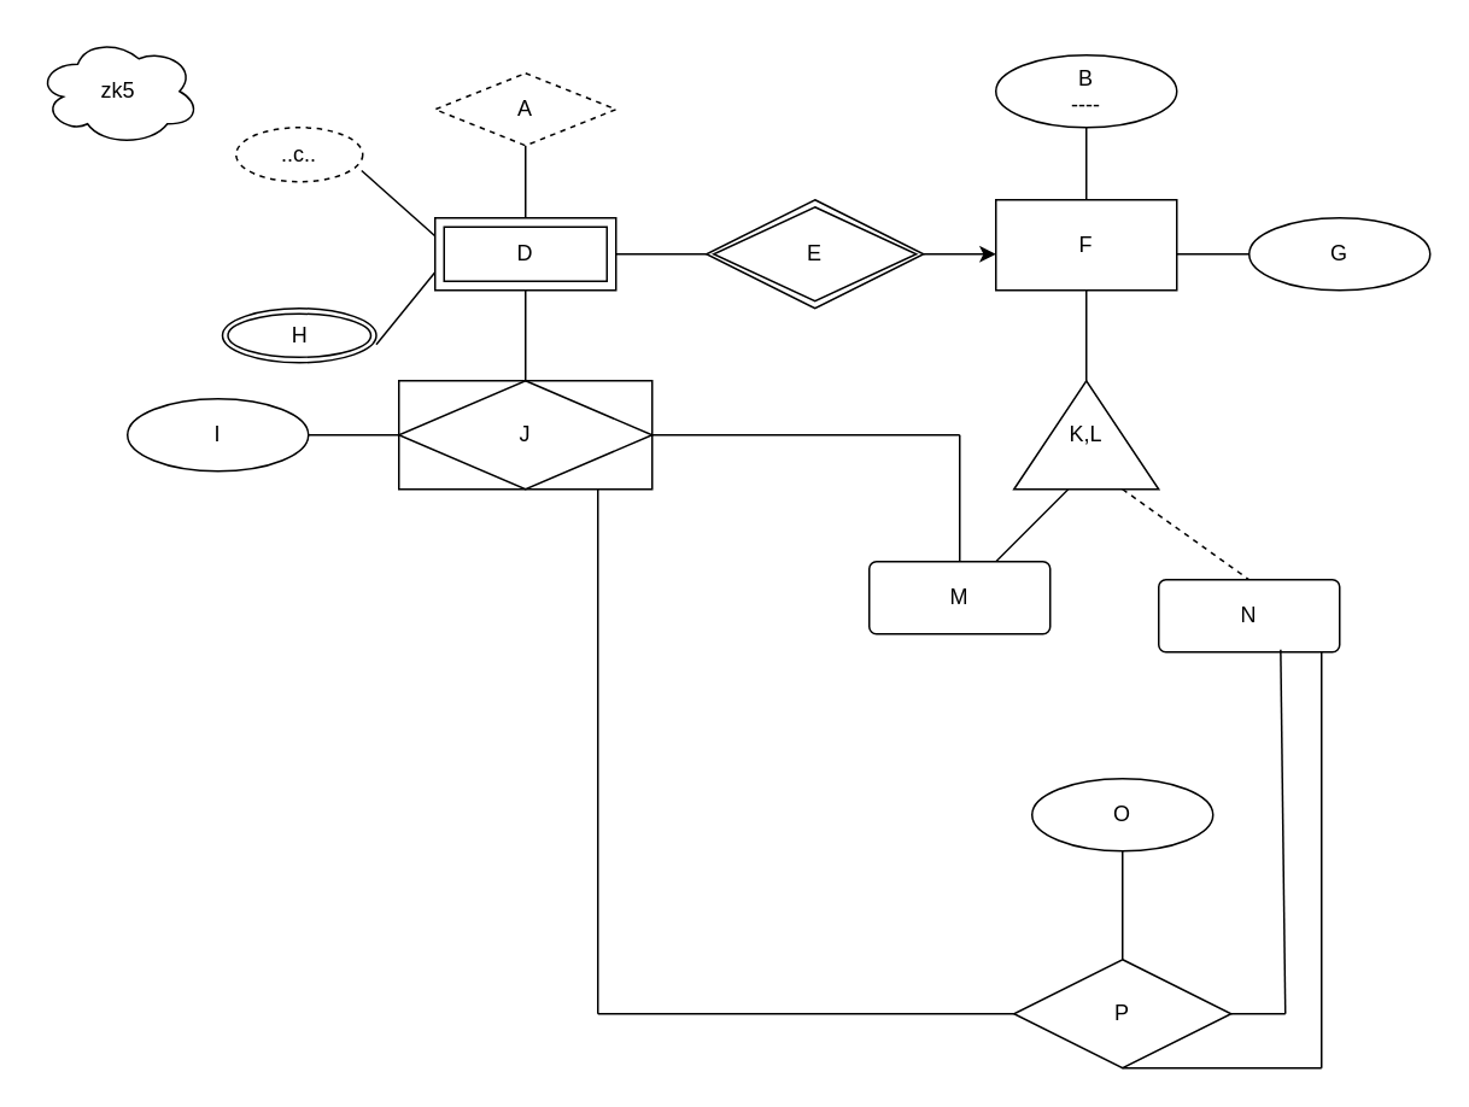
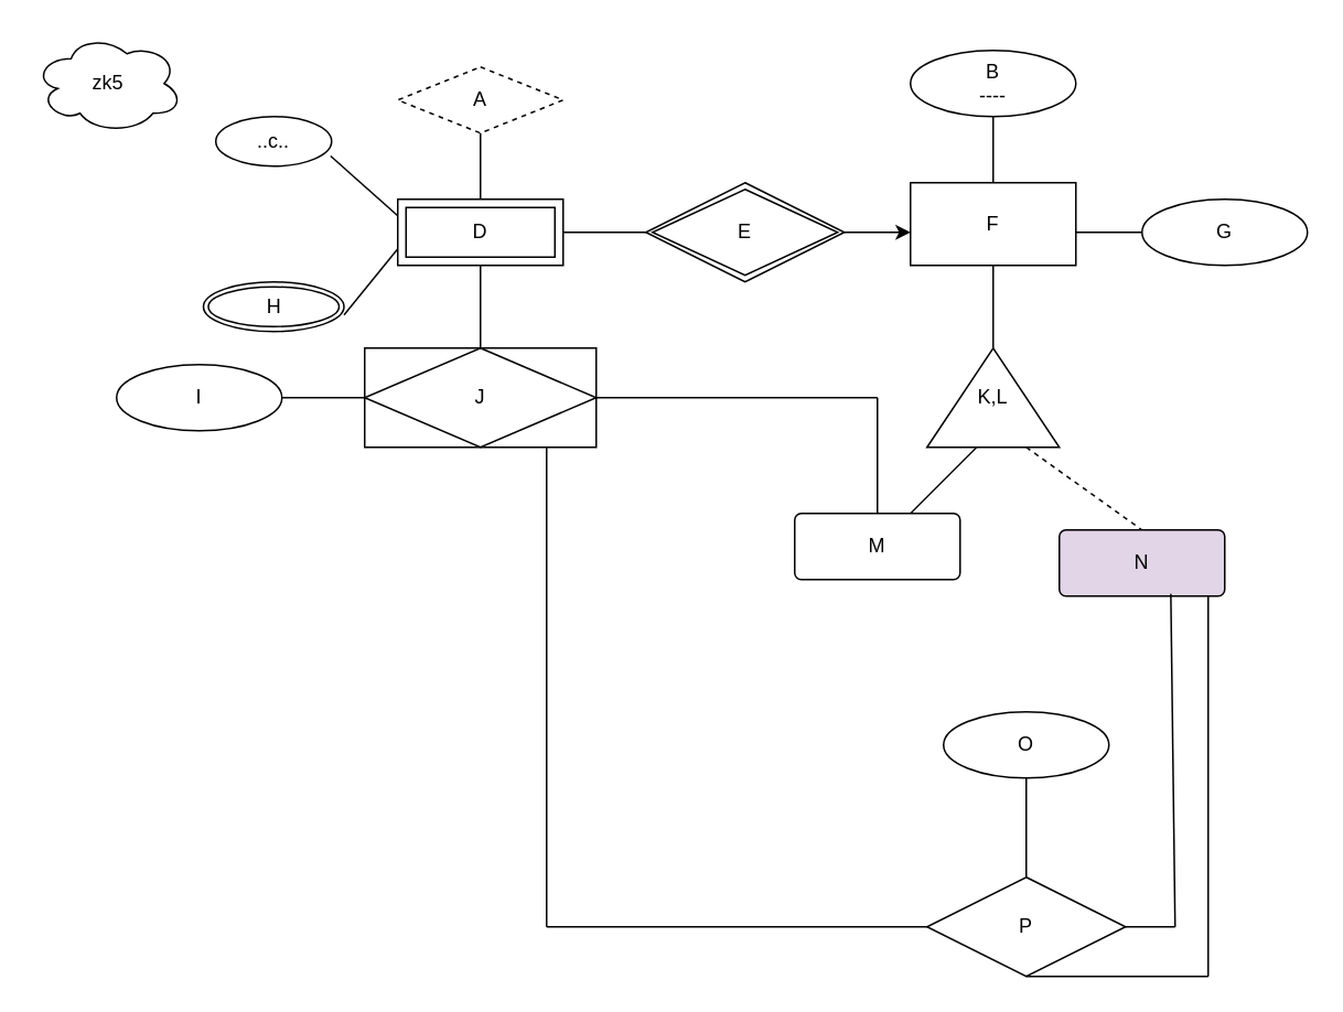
  <mxCell id="0" />
  <mxCell id="1" parent="0" />
  <mxCell id="2" value="zk5" style="ellipse;shape=cloud;whiteSpace=wrap;html=1;" vertex="1" parent="1"><mxGeometry x="20" y="20" width="90" height="60" as="geometry" /></mxCell>
- <mxCell id="3" value="..c.." style="ellipse;whiteSpace=wrap;html=1;dashed=1;" vertex="1" parent="1"><mxGeometry x="130" y="70" width="70" height="30" as="geometry" /></mxCell>
+ <mxCell id="3" value="..c.." style="ellipse;whiteSpace=wrap;html=1;" vertex="1" parent="1"><mxGeometry x="130" y="70" width="70" height="30" as="geometry" /></mxCell>
  <mxCell id="4" value="" style="endArrow=none;html=1;exitX=0.991;exitY=0.793;exitDx=0;exitDy=0;exitPerimeter=0;" edge="1" parent="1" source="3"><mxGeometry width="50" height="50" relative="1" as="geometry"><mxPoint x="200" y="150" as="sourcePoint" /><mxPoint x="240" y="130" as="targetPoint" /><Array as="points" /></mxGeometry></mxCell>
  <mxCell id="5" value="H" style="ellipse;shape=doubleEllipse;margin=3;whiteSpace=wrap;html=1;align=center;" vertex="1" parent="1"><mxGeometry x="122.5" y="170" width="85" height="30" as="geometry" /></mxCell>
  <mxCell id="6" value="" style="endArrow=none;html=1;" edge="1" parent="1"><mxGeometry width="50" height="50" relative="1" as="geometry"><mxPoint x="207.5" y="190" as="sourcePoint" /><mxPoint x="240" y="150" as="targetPoint" /></mxGeometry></mxCell>
  <mxCell id="7" value="D" style="shape=ext;margin=3;double=1;whiteSpace=wrap;html=1;align=center;" vertex="1" parent="1"><mxGeometry x="240" y="120" width="100" height="40" as="geometry" /></mxCell>
  <mxCell id="8" value="" style="endArrow=none;html=1;" edge="1" parent="1" target="9"><mxGeometry width="50" height="50" relative="1" as="geometry"><mxPoint x="290" y="120" as="sourcePoint" /><mxPoint x="290" y="80" as="targetPoint" /></mxGeometry></mxCell>
  <mxCell id="9" value="A" style="rhombus;whiteSpace=wrap;html=1;align=center;dashed=1;" vertex="1" parent="1"><mxGeometry x="240" y="40" width="100" height="40" as="geometry" /></mxCell>
  <mxCell id="10" value="" style="endArrow=none;html=1;" edge="1" parent="1"><mxGeometry width="50" height="50" relative="1" as="geometry"><mxPoint x="340" y="140" as="sourcePoint" /><mxPoint x="390" y="140" as="targetPoint" /></mxGeometry></mxCell>
  <mxCell id="11" value="E" style="shape=rhombus;double=1;perimeter=rhombusPerimeter;whiteSpace=wrap;html=1;align=center;" vertex="1" parent="1"><mxGeometry x="390" y="110" width="120" height="60" as="geometry" /></mxCell>
  <mxCell id="12" value="" style="endArrow=classic;html=1;" edge="1" parent="1"><mxGeometry width="50" height="50" relative="1" as="geometry"><mxPoint x="510" y="140" as="sourcePoint" /><mxPoint x="550" y="140" as="targetPoint" /></mxGeometry></mxCell>
  <mxCell id="13" value="F" style="rounded=0;whiteSpace=wrap;html=1;" vertex="1" parent="1"><mxGeometry x="550" y="110" width="100" height="50" as="geometry" /></mxCell>
  <mxCell id="14" value="" style="endArrow=none;html=1;" edge="1" parent="1"><mxGeometry width="50" height="50" relative="1" as="geometry"><mxPoint x="600" y="210" as="sourcePoint" /><mxPoint x="600" y="160" as="targetPoint" /></mxGeometry></mxCell>
  <mxCell id="15" value="K,L" style="triangle;whiteSpace=wrap;html=1;direction=north;align=center;" vertex="1" parent="1"><mxGeometry x="560" y="210" width="80" height="60" as="geometry" /></mxCell>
  <mxCell id="16" value="" style="endArrow=none;html=1;" edge="1" parent="1"><mxGeometry width="50" height="50" relative="1" as="geometry"><mxPoint x="600" y="110" as="sourcePoint" /><mxPoint x="600" y="70" as="targetPoint" /></mxGeometry></mxCell>
  <mxCell id="17" value="B&lt;br&gt;----" style="ellipse;whiteSpace=wrap;html=1;align=center;" vertex="1" parent="1"><mxGeometry x="550" y="30" width="100" height="40" as="geometry" /></mxCell>
  <mxCell id="18" value="" style="endArrow=none;html=1;" edge="1" parent="1"><mxGeometry width="50" height="50" relative="1" as="geometry"><mxPoint x="650" y="140" as="sourcePoint" /><mxPoint x="690" y="140" as="targetPoint" /></mxGeometry></mxCell>
  <mxCell id="19" value="G" style="ellipse;whiteSpace=wrap;html=1;align=center;" vertex="1" parent="1"><mxGeometry x="690" y="120" width="100" height="40" as="geometry" /></mxCell>
  <mxCell id="20" value="" style="endArrow=none;html=1;" edge="1" parent="1"><mxGeometry width="50" height="50" relative="1" as="geometry"><mxPoint x="550" y="310" as="sourcePoint" /><mxPoint x="590" y="270" as="targetPoint" /></mxGeometry></mxCell>
  <mxCell id="21" value="" style="endArrow=none;html=1;exitX=0;exitY=0.75;exitDx=0;exitDy=0;entryX=0.5;entryY=0;entryDx=0;entryDy=0;dashed=1;" edge="1" parent="1" source="15" target="23"><mxGeometry width="50" height="50" relative="1" as="geometry"><mxPoint x="610" y="330" as="sourcePoint" /><mxPoint x="640" y="310" as="targetPoint" /></mxGeometry></mxCell>
  <mxCell id="22" value="M" style="rounded=1;arcSize=10;whiteSpace=wrap;html=1;align=center;" vertex="1" parent="1"><mxGeometry x="480" y="310" width="100" height="40" as="geometry" /></mxCell>
- <mxCell id="23" value="N" style="rounded=1;arcSize=10;whiteSpace=wrap;html=1;align=center;" vertex="1" parent="1"><mxGeometry x="640" y="320" width="100" height="40" as="geometry" /></mxCell>
+ <mxCell id="23" value="N" style="rounded=1;arcSize=10;whiteSpace=wrap;html=1;align=center;fillColor=#e1d5e7;" vertex="1" parent="1"><mxGeometry x="640" y="320" width="100" height="40" as="geometry" /></mxCell>
  <mxCell id="24" value="" style="endArrow=none;html=1;" edge="1" parent="1"><mxGeometry width="50" height="50" relative="1" as="geometry"><mxPoint x="290" y="210" as="sourcePoint" /><mxPoint x="290" y="160" as="targetPoint" /></mxGeometry></mxCell>
  <mxCell id="25" value="J" style="shape=associativeEntity;whiteSpace=wrap;html=1;align=center;" vertex="1" parent="1"><mxGeometry x="220" y="210" width="140" height="60" as="geometry" /></mxCell>
  <mxCell id="26" value="" style="endArrow=none;html=1;" edge="1" parent="1"><mxGeometry width="50" height="50" relative="1" as="geometry"><mxPoint x="360" y="240" as="sourcePoint" /><mxPoint x="530" y="240" as="targetPoint" /></mxGeometry></mxCell>
  <mxCell id="27" value="" style="endArrow=none;html=1;exitX=0.5;exitY=0;exitDx=0;exitDy=0;" edge="1" parent="1" source="22"><mxGeometry width="50" height="50" relative="1" as="geometry"><mxPoint x="480" y="290" as="sourcePoint" /><mxPoint x="530" y="240" as="targetPoint" /></mxGeometry></mxCell>
  <mxCell id="28" value="" style="endArrow=none;html=1;" edge="1" parent="1"><mxGeometry width="50" height="50" relative="1" as="geometry"><mxPoint x="170" y="240" as="sourcePoint" /><mxPoint x="220" y="240" as="targetPoint" /></mxGeometry></mxCell>
  <mxCell id="29" value="I" style="ellipse;whiteSpace=wrap;html=1;align=center;" vertex="1" parent="1"><mxGeometry x="70" y="220" width="100" height="40" as="geometry" /></mxCell>
  <mxCell id="30" value="" style="endArrow=none;html=1;" edge="1" parent="1"><mxGeometry width="50" height="50" relative="1" as="geometry"><mxPoint x="330" y="560" as="sourcePoint" /><mxPoint x="330" y="270" as="targetPoint" /></mxGeometry></mxCell>
  <mxCell id="31" value="" style="endArrow=none;html=1;" edge="1" parent="1" target="32"><mxGeometry width="50" height="50" relative="1" as="geometry"><mxPoint x="330" y="560" as="sourcePoint" /><mxPoint x="570" y="560" as="targetPoint" /><Array as="points"><mxPoint x="330" y="560" /></Array></mxGeometry></mxCell>
  <mxCell id="32" value="P" style="shape=rhombus;perimeter=rhombusPerimeter;whiteSpace=wrap;html=1;align=center;" vertex="1" parent="1"><mxGeometry x="560" y="530" width="120" height="60" as="geometry" /></mxCell>
  <mxCell id="33" value="" style="endArrow=none;html=1;" edge="1" parent="1"><mxGeometry width="50" height="50" relative="1" as="geometry"><mxPoint x="620" y="530" as="sourcePoint" /><mxPoint x="620" y="470" as="targetPoint" /><Array as="points" /></mxGeometry></mxCell>
  <mxCell id="34" value="O" style="ellipse;whiteSpace=wrap;html=1;align=center;" vertex="1" parent="1"><mxGeometry x="570" y="430" width="100" height="40" as="geometry" /></mxCell>
  <mxCell id="35" value="" style="endArrow=none;html=1;" edge="1" parent="1"><mxGeometry width="50" height="50" relative="1" as="geometry"><mxPoint x="680" y="560" as="sourcePoint" /><mxPoint x="710" y="560" as="targetPoint" /></mxGeometry></mxCell>
  <mxCell id="36" value="" style="endArrow=none;html=1;entryX=0.674;entryY=0.965;entryDx=0;entryDy=0;entryPerimeter=0;" edge="1" parent="1" target="23"><mxGeometry width="50" height="50" relative="1" as="geometry"><mxPoint x="710" y="560" as="sourcePoint" /><mxPoint x="760" y="510" as="targetPoint" /><Array as="points" /></mxGeometry></mxCell>
  <mxCell id="37" value="" style="endArrow=none;html=1;" edge="1" parent="1"><mxGeometry width="50" height="50" relative="1" as="geometry"><mxPoint x="620" y="590" as="sourcePoint" /><mxPoint x="730" y="590" as="targetPoint" /><Array as="points"><mxPoint x="620" y="590" /><mxPoint x="700" y="590" /></Array></mxGeometry></mxCell>
  <mxCell id="38" value="" style="endArrow=none;html=1;entryX=0.674;entryY=0.965;entryDx=0;entryDy=0;entryPerimeter=0;" edge="1" parent="1"><mxGeometry width="50" height="50" relative="1" as="geometry"><mxPoint x="730" y="590" as="sourcePoint" /><mxPoint x="730" y="360" as="targetPoint" /><Array as="points" /></mxGeometry></mxCell>
